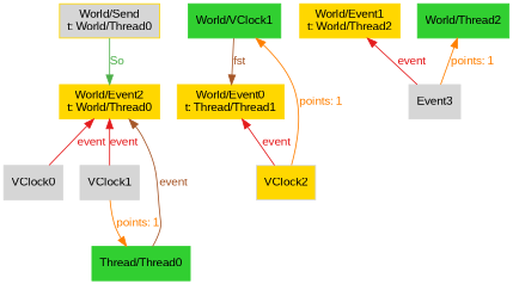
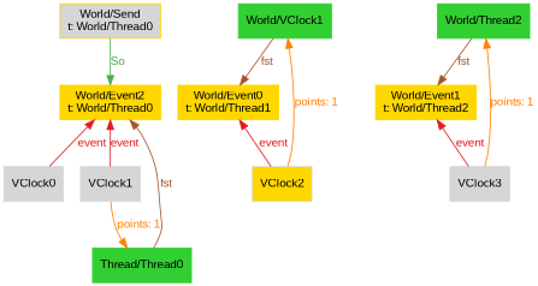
  digraph {
    fontname="Liberation Sans"
    fontsize=12
    rankdir=TB
    node [color="#ffd700" fontcolor="#000000" fontname="Liberation Sans" fontsize=12 shape=box style="filled, solid"]
    edge [color="#e41a1c" dir=back fontcolor="#e41a1c" fontname="Liberation Sans" fontsize=12 style=solid weight=1]
    n1 [fillcolor="#d6d6d6" label="World/Send\nt: World/Thread0" uuid="World/Send"]
    n2 [label="World/Event2\nt: World/Thread0" uuid="World/Event2"]
    n3 [color="#d6d6d6" label=VClock0 uuid=VClock0]
    n4 [color="#d6d6d6" label=VClock1 uuid=VClock1]
    n5 [color="#31cf31" label="Thread/Thread0" uuid="World/Thread0"]
-   n6 [label="World/Event0\nt: Thread/Thread1" uuid="World/Event0"]
+   n6 [label="World/Event0\nt: World/Thread1" uuid="World/Event0"]
    n7 [color="#d6d6d6" fillcolor="#ffd700" label=VClock2 uuid=VClock2]
    n8 [label="World/Event1\nt: World/Thread2" uuid="World/Event1"]
-   n9 [color="#d6d6d6" label=Event3 uuid=VClock3]
+   n9 [color="#d6d6d6" label=VClock3 uuid=VClock3]
    n10 [color="#31cf31" label="World/VClock1" uuid="World/Thread1"]
    n11 [color="#31cf31" label="World/Thread2" uuid="World/Thread2"]
    n1 -> n2 [color="#4daf4a" dir=forward fontcolor="#4daf4a" label=So uuid="<World/Send, World/Event2>" weight=200]
    n2 -> n3 [label=event uuid="<VClock0, World/Send>"]
    n2 -> n4 [label=event uuid="<VClock1, World/Event2>"]
-   n2 -> n5 [color="#a65628" fontcolor="#a65628" label=event uuid="<World/Thread0, World/Event2>"]
+   n2 -> n5 [color="#a65628" fontcolor="#a65628" label=fst uuid="<World/Thread0, World/Event2>"]
    n4 -> n5 [color="#ff7f00" dir=forward fontcolor="#ff7f00" label="points: 1" uuid="<VClock1, World/Thread0>"]
    n6 -> n7 [label=event uuid="<VClock2, World/Event0>"]
    n8 -> n9 [label=event uuid="<VClock3, World/Event1>"]
    n10 -> n6 [color="#a65628" dir=forward fontcolor="#a65628" label=fst uuid="<World/Thread1, World/Event0>"]
    n10 -> n7 [color="#ff7f00" fontcolor="#ff7f00" label="points: 1" uuid="<VClock2, World/Thread1>"]
+   n11 -> n8 [color="#a65628" dir=forward fontcolor="#a65628" label=fst uuid="<World/Thread2, World/Event1>"]
    n11 -> n9 [color="#ff7f00" fontcolor="#ff7f00" label="points: 1" uuid="<VClock3, World/Thread2>"]
  }
